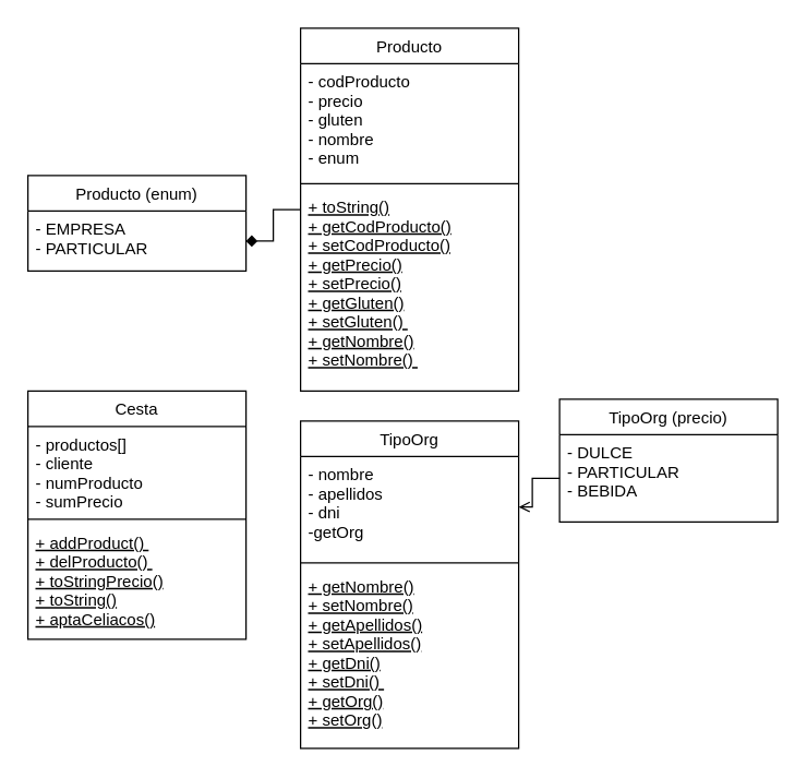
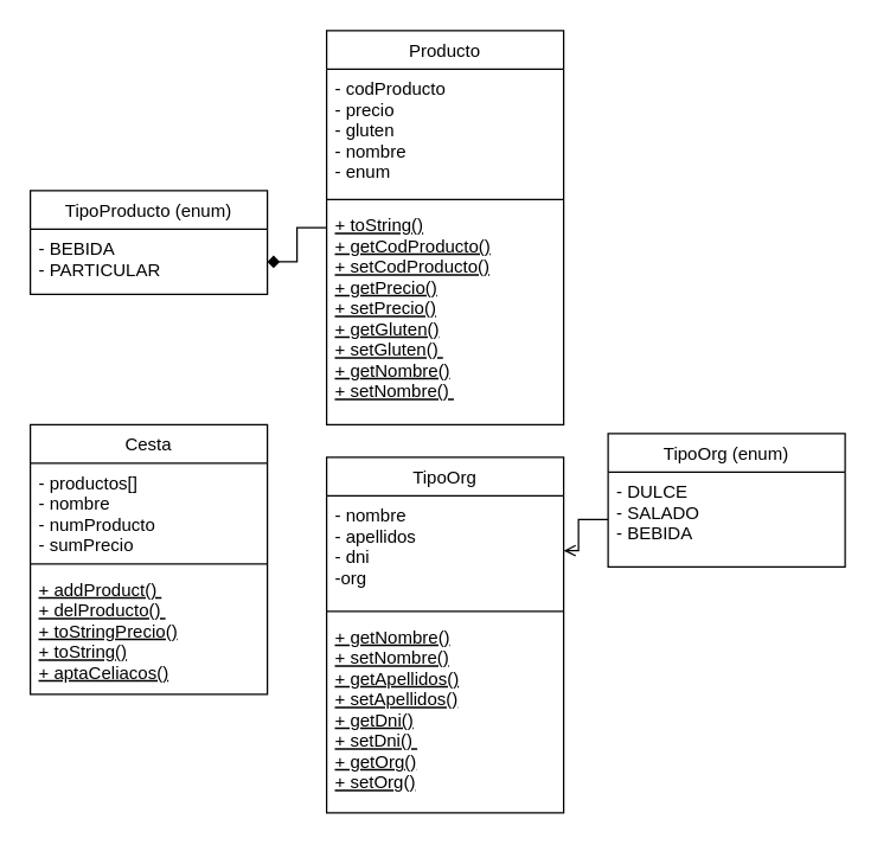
  <mxCell id="0" />
  <mxCell id="1" parent="0" />
  <mxCell id="2" value="TipoOrg" style="swimlane;fontStyle=0;align=center;verticalAlign=top;childLayout=stackLayout;horizontal=1;startSize=26;horizontalStack=0;resizeParent=1;resizeLast=0;collapsible=1;marginBottom=0;rounded=0;shadow=0;strokeWidth=1;" parent="1" vertex="1"><mxGeometry x="220" y="308" width="160" height="240" as="geometry"><mxRectangle x="130" y="380" width="160" height="26" as="alternateBounds" /></mxGeometry></mxCell>
- <mxCell id="3" value="- nombre&#10;- apellidos&#10;- dni&#10;-getOrg        " style="text;align=left;verticalAlign=top;spacingLeft=4;spacingRight=4;overflow=hidden;rotatable=0;points=[[0,0.5],[1,0.5]];portConstraint=eastwest;rounded=0;shadow=0;html=0;" parent="2" vertex="1"><mxGeometry y="26" width="160" height="74" as="geometry" /></mxCell>
+ <mxCell id="3" value="- nombre&#10;- apellidos&#10;- dni&#10;-org        " style="text;align=left;verticalAlign=top;spacingLeft=4;spacingRight=4;overflow=hidden;rotatable=0;points=[[0,0.5],[1,0.5]];portConstraint=eastwest;rounded=0;shadow=0;html=0;" parent="2" vertex="1"><mxGeometry y="26" width="160" height="74" as="geometry" /></mxCell>
  <mxCell id="4" value="" style="line;html=1;strokeWidth=1;align=left;verticalAlign=middle;spacingTop=-1;spacingLeft=3;spacingRight=3;rotatable=0;labelPosition=right;points=[];portConstraint=eastwest;" parent="2" vertex="1"><mxGeometry y="100" width="160" height="8" as="geometry" /></mxCell>
  <mxCell id="5" value="+ getNombre()&#10;+ setNombre()&#10;+ getApellidos()&#10;+ setApellidos()&#10;+ getDni()&#10;+ setDni() &#10;+ getOrg()&#10;+ setOrg()  " style="text;align=left;verticalAlign=top;spacingLeft=4;spacingRight=4;overflow=hidden;rotatable=0;points=[[0,0.5],[1,0.5]];portConstraint=eastwest;fontStyle=4" parent="2" vertex="1"><mxGeometry y="108" width="160" height="124" as="geometry" /></mxCell>
- <mxCell id="6" value="TipoOrg (precio)" style="swimlane;fontStyle=0;align=center;verticalAlign=top;childLayout=stackLayout;horizontal=1;startSize=26;horizontalStack=0;resizeParent=1;resizeLast=0;collapsible=1;marginBottom=0;rounded=0;shadow=0;strokeWidth=1;" parent="1" vertex="1"><mxGeometry x="410" y="292" width="160" height="90" as="geometry"><mxRectangle x="340" y="380" width="170" height="26" as="alternateBounds" /></mxGeometry></mxCell>
- <mxCell id="7" value="- DULCE&#10;- PARTICULAR&#10;- BEBIDA" style="text;align=left;verticalAlign=top;spacingLeft=4;spacingRight=4;overflow=hidden;rotatable=0;points=[[0,0.5],[1,0.5]];portConstraint=eastwest;" parent="6" vertex="1"><mxGeometry y="26" width="160" height="64" as="geometry" /></mxCell>
+ <mxCell id="6" value="TipoOrg (enum)" style="swimlane;fontStyle=0;align=center;verticalAlign=top;childLayout=stackLayout;horizontal=1;startSize=26;horizontalStack=0;resizeParent=1;resizeLast=0;collapsible=1;marginBottom=0;rounded=0;shadow=0;strokeWidth=1;" parent="1" vertex="1"><mxGeometry x="410" y="292" width="160" height="90" as="geometry"><mxRectangle x="340" y="380" width="170" height="26" as="alternateBounds" /></mxGeometry></mxCell>
+ <mxCell id="7" value="- DULCE&#10;- SALADO&#10;- BEBIDA" style="text;align=left;verticalAlign=top;spacingLeft=4;spacingRight=4;overflow=hidden;rotatable=0;points=[[0,0.5],[1,0.5]];portConstraint=eastwest;" parent="6" vertex="1"><mxGeometry y="26" width="160" height="64" as="geometry" /></mxCell>
  <mxCell id="8" style="edgeStyle=orthogonalEdgeStyle;rounded=0;orthogonalLoop=1;jettySize=auto;html=1;entryX=1;entryY=0.5;entryDx=0;entryDy=0;endArrow=diamond;" edge="1" parent="1" source="9" target="18"><mxGeometry relative="1" as="geometry" /></mxCell>
  <mxCell id="9" value="Producto" style="swimlane;fontStyle=0;align=center;verticalAlign=top;childLayout=stackLayout;horizontal=1;startSize=26;horizontalStack=0;resizeParent=1;resizeLast=0;collapsible=1;marginBottom=0;rounded=0;shadow=0;strokeWidth=1;" vertex="1" parent="1"><mxGeometry x="220" y="20" width="160" height="266" as="geometry"><mxRectangle x="130" y="380" width="160" height="26" as="alternateBounds" /></mxGeometry></mxCell>
  <mxCell id="10" value="- codProducto&#10;- precio&#10;- gluten&#10;- nombre&#10;- enum" style="text;align=left;verticalAlign=top;spacingLeft=4;spacingRight=4;overflow=hidden;rotatable=0;points=[[0,0.5],[1,0.5]];portConstraint=eastwest;" vertex="1" parent="9"><mxGeometry y="26" width="160" height="84" as="geometry" /></mxCell>
  <mxCell id="11" value="" style="line;html=1;strokeWidth=1;align=left;verticalAlign=middle;spacingTop=-1;spacingLeft=3;spacingRight=3;rotatable=0;labelPosition=right;points=[];portConstraint=eastwest;" vertex="1" parent="9"><mxGeometry y="110" width="160" height="8" as="geometry" /></mxCell>
  <mxCell id="12" value="+ toString()&#10;+ getCodProducto()&#10;+ setCodProducto()&#10;+ getPrecio()&#10;+ setPrecio()&#10;+ getGluten()&#10;+ setGluten() &#10;+ getNombre()&#10;+ setNombre() &#10;" style="text;align=left;verticalAlign=top;spacingLeft=4;spacingRight=4;overflow=hidden;rotatable=0;points=[[0,0.5],[1,0.5]];portConstraint=eastwest;fontStyle=4" vertex="1" parent="9"><mxGeometry y="118" width="160" height="130" as="geometry" /></mxCell>
  <mxCell id="13" value="Cesta" style="swimlane;fontStyle=0;align=center;verticalAlign=top;childLayout=stackLayout;horizontal=1;startSize=26;horizontalStack=0;resizeParent=1;resizeLast=0;collapsible=1;marginBottom=0;rounded=0;shadow=0;strokeWidth=1;" vertex="1" parent="1"><mxGeometry x="20" y="286" width="160" height="182" as="geometry"><mxRectangle x="130" y="380" width="160" height="26" as="alternateBounds" /></mxGeometry></mxCell>
- <mxCell id="14" value=" - productos[]&#10;- cliente&#10;- numProducto &#10;- sumPrecio  " style="text;align=left;verticalAlign=top;spacingLeft=4;spacingRight=4;overflow=hidden;rotatable=0;points=[[0,0.5],[1,0.5]];portConstraint=eastwest;" vertex="1" parent="13"><mxGeometry y="26" width="160" height="64" as="geometry" /></mxCell>
+ <mxCell id="14" value=" - productos[]&#10;- nombre&#10;- numProducto &#10;- sumPrecio  " style="text;align=left;verticalAlign=top;spacingLeft=4;spacingRight=4;overflow=hidden;rotatable=0;points=[[0,0.5],[1,0.5]];portConstraint=eastwest;" vertex="1" parent="13"><mxGeometry y="26" width="160" height="64" as="geometry" /></mxCell>
  <mxCell id="15" value="" style="line;html=1;strokeWidth=1;align=left;verticalAlign=middle;spacingTop=-1;spacingLeft=3;spacingRight=3;rotatable=0;labelPosition=right;points=[];portConstraint=eastwest;" vertex="1" parent="13"><mxGeometry y="90" width="160" height="8" as="geometry" /></mxCell>
  <mxCell id="16" value="+ addProduct() &#10;+ delProducto() &#10;+ toStringPrecio()&#10;+ toString()&#10;+ aptaCeliacos()" style="text;align=left;verticalAlign=top;spacingLeft=4;spacingRight=4;overflow=hidden;rotatable=0;points=[[0,0.5],[1,0.5]];portConstraint=eastwest;fontStyle=4" vertex="1" parent="13"><mxGeometry y="98" width="160" height="84" as="geometry" /></mxCell>
- <mxCell id="17" value="Producto (enum)" style="swimlane;fontStyle=0;align=center;verticalAlign=top;childLayout=stackLayout;horizontal=1;startSize=26;horizontalStack=0;resizeParent=1;resizeLast=0;collapsible=1;marginBottom=0;rounded=0;shadow=0;strokeWidth=1;" vertex="1" parent="1"><mxGeometry x="20" y="128" width="160" height="70" as="geometry"><mxRectangle x="340" y="380" width="170" height="26" as="alternateBounds" /></mxGeometry></mxCell>
- <mxCell id="18" value="- EMPRESA&#10;- PARTICULAR" style="text;align=left;verticalAlign=top;spacingLeft=4;spacingRight=4;overflow=hidden;rotatable=0;points=[[0,0.5],[1,0.5]];portConstraint=eastwest;" vertex="1" parent="17"><mxGeometry y="26" width="160" height="44" as="geometry" /></mxCell>
+ <mxCell id="17" value="TipoProducto (enum)" style="swimlane;fontStyle=0;align=center;verticalAlign=top;childLayout=stackLayout;horizontal=1;startSize=26;horizontalStack=0;resizeParent=1;resizeLast=0;collapsible=1;marginBottom=0;rounded=0;shadow=0;strokeWidth=1;" vertex="1" parent="1"><mxGeometry x="20" y="128" width="160" height="70" as="geometry"><mxRectangle x="340" y="380" width="170" height="26" as="alternateBounds" /></mxGeometry></mxCell>
+ <mxCell id="18" value="- BEBIDA&#10;- PARTICULAR" style="text;align=left;verticalAlign=top;spacingLeft=4;spacingRight=4;overflow=hidden;rotatable=0;points=[[0,0.5],[1,0.5]];portConstraint=eastwest;" vertex="1" parent="17"><mxGeometry y="26" width="160" height="44" as="geometry" /></mxCell>
  <mxCell id="19" style="edgeStyle=orthogonalEdgeStyle;rounded=0;orthogonalLoop=1;jettySize=auto;html=1;entryX=1;entryY=0.5;entryDx=0;entryDy=0;endArrow=open;" edge="1" parent="1" source="7" target="3"><mxGeometry relative="1" as="geometry" /></mxCell>
